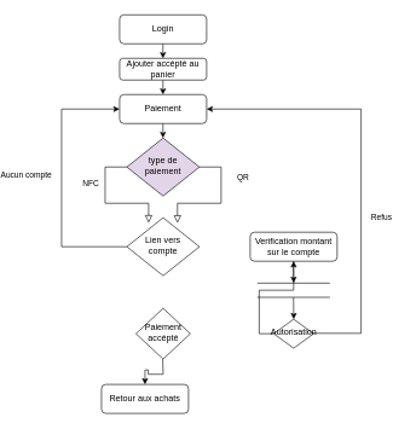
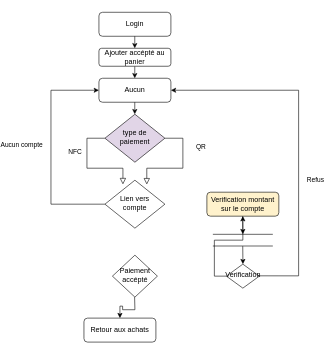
  <mxCell id="0" />
  <mxCell id="1" parent="0" />
  <mxCell id="2" style="edgeStyle=orthogonalEdgeStyle;rounded=0;orthogonalLoop=1;jettySize=auto;html=1;" edge="1" parent="1"><mxGeometry relative="1" as="geometry"><mxPoint x="159.76" y="130" as="targetPoint" /><mxPoint x="159.76" y="110" as="sourcePoint" /></mxGeometry></mxCell>
  <mxCell id="3" value="Login" style="rounded=1;whiteSpace=wrap;html=1;fontSize=12;glass=0;strokeWidth=1;shadow=0;" parent="1" vertex="1"><mxGeometry x="100" y="20" width="120" height="40" as="geometry" /></mxCell>
  <mxCell id="4" value="type de paiement" style="rhombus;whiteSpace=wrap;html=1;shadow=0;fontFamily=Helvetica;fontSize=12;align=center;strokeWidth=1;spacing=6;spacingTop=-4;fillColor=#e1d5e7;" parent="1" vertex="1"><mxGeometry x="110" y="190" width="100" height="80" as="geometry" /></mxCell>
  <mxCell id="5" value="Ajouter accépté au panier" style="rounded=1;whiteSpace=wrap;html=1;fontSize=12;glass=0;strokeWidth=1;shadow=0;" parent="1" vertex="1"><mxGeometry x="100" y="80" width="120" height="30" as="geometry" /></mxCell>
- <mxCell id="6" value="Paiement" style="rounded=1;whiteSpace=wrap;html=1;fontSize=12;glass=0;strokeWidth=1;shadow=0;" vertex="1" parent="1"><mxGeometry x="100" y="130" width="120" height="40" as="geometry" /></mxCell>
+ <mxCell id="6" value="Aucun" style="rounded=1;whiteSpace=wrap;html=1;fontSize=12;glass=0;strokeWidth=1;shadow=0;" vertex="1" parent="1"><mxGeometry x="100" y="130" width="120" height="40" as="geometry" /></mxCell>
  <mxCell id="7" value="QR&lt;br&gt;" style="rounded=0;html=1;jettySize=auto;orthogonalLoop=1;fontSize=11;endArrow=block;endFill=0;endSize=8;strokeWidth=1;shadow=0;labelBackgroundColor=none;edgeStyle=orthogonalEdgeStyle;exitX=1;exitY=0.5;exitDx=0;exitDy=0;entryX=0.665;entryY=-0.071;entryDx=0;entryDy=0;entryPerimeter=0;" edge="1" parent="1" source="4"><mxGeometry x="-0.457" y="30" relative="1" as="geometry"><mxPoint as="offset" /><mxPoint x="370" y="220" as="sourcePoint" /><mxPoint x="179.8" y="307.16" as="targetPoint" /><Array as="points"><mxPoint x="240" y="230" /><mxPoint x="240" y="280" /><mxPoint x="180" y="280" /></Array></mxGeometry></mxCell>
  <mxCell id="8" style="edgeStyle=orthogonalEdgeStyle;rounded=0;orthogonalLoop=1;jettySize=auto;html=1;" edge="1" parent="1"><mxGeometry relative="1" as="geometry"><mxPoint x="159.76" y="80" as="targetPoint" /><mxPoint x="159.76" y="60" as="sourcePoint" /></mxGeometry></mxCell>
  <mxCell id="9" style="edgeStyle=orthogonalEdgeStyle;rounded=0;orthogonalLoop=1;jettySize=auto;html=1;" edge="1" parent="1"><mxGeometry relative="1" as="geometry"><mxPoint x="159.76" y="190" as="targetPoint" /><mxPoint x="159.76" y="170" as="sourcePoint" /></mxGeometry></mxCell>
  <mxCell id="10" value="NFC" style="rounded=0;html=1;jettySize=auto;orthogonalLoop=1;fontSize=11;endArrow=block;endFill=0;endSize=8;strokeWidth=1;shadow=0;labelBackgroundColor=none;edgeStyle=orthogonalEdgeStyle;" edge="1" parent="1"><mxGeometry x="-0.383" y="-20" relative="1" as="geometry"><mxPoint as="offset" /><mxPoint x="110" y="230" as="sourcePoint" /><mxPoint x="140" y="307" as="targetPoint" /><Array as="points"><mxPoint x="80" y="230" /><mxPoint x="80" y="280" /><mxPoint x="140" y="280" /><mxPoint x="140" y="307" /></Array></mxGeometry></mxCell>
  <mxCell id="11" value="Lien vers compte" style="rhombus;whiteSpace=wrap;html=1;shadow=0;fontFamily=Helvetica;fontSize=12;align=center;strokeWidth=1;spacing=6;spacingTop=-4;" vertex="1" parent="1"><mxGeometry x="110" y="300" width="100" height="80" as="geometry" /></mxCell>
- <mxCell id="12" value="Verification montant sur le compte" style="rounded=1;whiteSpace=wrap;html=1;fontSize=12;glass=0;strokeWidth=1;shadow=0;" vertex="1" parent="1"><mxGeometry x="280" y="320" width="120" height="40" as="geometry" /></mxCell>
+ <mxCell id="12" value="Verification montant sur le compte" style="rounded=1;whiteSpace=wrap;html=1;fontSize=12;glass=0;strokeWidth=1;shadow=0;fillColor=#fff2cc;" vertex="1" parent="1"><mxGeometry x="280" y="320" width="120" height="40" as="geometry" /></mxCell>
  <mxCell id="13" style="edgeStyle=orthogonalEdgeStyle;rounded=0;orthogonalLoop=1;jettySize=auto;html=1;" edge="1" parent="1"><mxGeometry relative="1" as="geometry"><mxPoint x="340" y="390" as="targetPoint" /><mxPoint x="339.66" y="360" as="sourcePoint" /></mxGeometry></mxCell>
  <mxCell id="14" value="" style="shape=link;html=1;rounded=0;width=19.493;" edge="1" parent="1"><mxGeometry width="100" relative="1" as="geometry"><mxPoint x="290" y="400" as="sourcePoint" /><mxPoint x="390" y="400" as="targetPoint" /></mxGeometry></mxCell>
  <mxCell id="15" style="edgeStyle=orthogonalEdgeStyle;rounded=0;orthogonalLoop=1;jettySize=auto;html=1;" edge="1" parent="1"><mxGeometry relative="1" as="geometry"><mxPoint x="340.14" y="440" as="targetPoint" /><mxPoint x="339.8" y="410" as="sourcePoint" /></mxGeometry></mxCell>
- <mxCell id="16" value="Autorisation" style="rhombus;whiteSpace=wrap;html=1;shadow=0;fontFamily=Helvetica;fontSize=12;align=center;strokeWidth=1;spacing=6;spacingTop=-4;" vertex="1" parent="1"><mxGeometry x="312.5" y="440" width="55" height="40" as="geometry" /></mxCell>
+ <mxCell id="16" value="Verification" style="rhombus;whiteSpace=wrap;html=1;shadow=0;fontFamily=Helvetica;fontSize=12;align=center;strokeWidth=1;spacing=6;spacingTop=-4;" vertex="1" parent="1"><mxGeometry x="312.5" y="440" width="55" height="40" as="geometry" /></mxCell>
  <mxCell id="17" style="edgeStyle=orthogonalEdgeStyle;rounded=0;orthogonalLoop=1;jettySize=auto;html=1;exitX=0;exitY=0.5;exitDx=0;exitDy=0;" edge="1" parent="1" source="16" target="12"><mxGeometry relative="1" as="geometry"><mxPoint x="210" y="460" as="targetPoint" /><mxPoint x="210" y="440" as="sourcePoint" /></mxGeometry></mxCell>
  <mxCell id="18" value="Paiement accépté" style="rhombus;whiteSpace=wrap;html=1;shadow=0;fontFamily=Helvetica;fontSize=12;align=center;strokeWidth=1;spacing=6;spacingTop=-4;" vertex="1" parent="1"><mxGeometry x="122.5" y="425" width="75" height="70" as="geometry" /></mxCell>
  <mxCell id="19" style="edgeStyle=orthogonalEdgeStyle;rounded=0;orthogonalLoop=1;jettySize=auto;html=1;exitX=1;exitY=0.5;exitDx=0;exitDy=0;entryX=1;entryY=0.5;entryDx=0;entryDy=0;" edge="1" parent="1" target="6"><mxGeometry relative="1" as="geometry"><mxPoint x="500" y="459" as="targetPoint" /><mxPoint x="365" y="459.47" as="sourcePoint" /><Array as="points"><mxPoint x="433" y="460" /><mxPoint x="433" y="150" /></Array></mxGeometry></mxCell>
  <mxCell id="20" value="Refus" style="edgeLabel;html=1;align=center;verticalAlign=middle;resizable=0;points=[];" vertex="1" connectable="0" parent="19"><mxGeometry x="0.164" y="-2" relative="1" as="geometry"><mxPoint x="25" y="116" as="offset" /></mxGeometry></mxCell>
  <mxCell id="21" value="Retour aux achats" style="rounded=1;whiteSpace=wrap;html=1;fontSize=12;glass=0;strokeWidth=1;shadow=0;" vertex="1" parent="1"><mxGeometry x="75" y="530" width="120" height="40" as="geometry" /></mxCell>
  <mxCell id="22" style="edgeStyle=orthogonalEdgeStyle;rounded=0;orthogonalLoop=1;jettySize=auto;html=1;entryX=0.5;entryY=0;entryDx=0;entryDy=0;" edge="1" parent="1" target="21"><mxGeometry relative="1" as="geometry"><mxPoint x="159.47" y="515" as="targetPoint" /><mxPoint x="159.47" y="495" as="sourcePoint" /></mxGeometry></mxCell>
  <mxCell id="23" value="" style="endArrow=classic;html=1;rounded=0;exitX=0;exitY=0.5;exitDx=0;exitDy=0;entryX=0;entryY=0.5;entryDx=0;entryDy=0;" edge="1" parent="1" target="6"><mxGeometry width="50" height="50" relative="1" as="geometry"><mxPoint x="110" y="340" as="sourcePoint" /><mxPoint x="100" y="160" as="targetPoint" /><Array as="points"><mxPoint x="20" y="340" /><mxPoint x="20" y="150" /></Array></mxGeometry></mxCell>
  <mxCell id="24" value="Aucun compte" style="edgeLabel;html=1;align=center;verticalAlign=middle;resizable=0;points=[];" vertex="1" connectable="0" parent="23"><mxGeometry x="-0.161" y="2" relative="1" as="geometry"><mxPoint x="-48" y="-39" as="offset" /></mxGeometry></mxCell>
